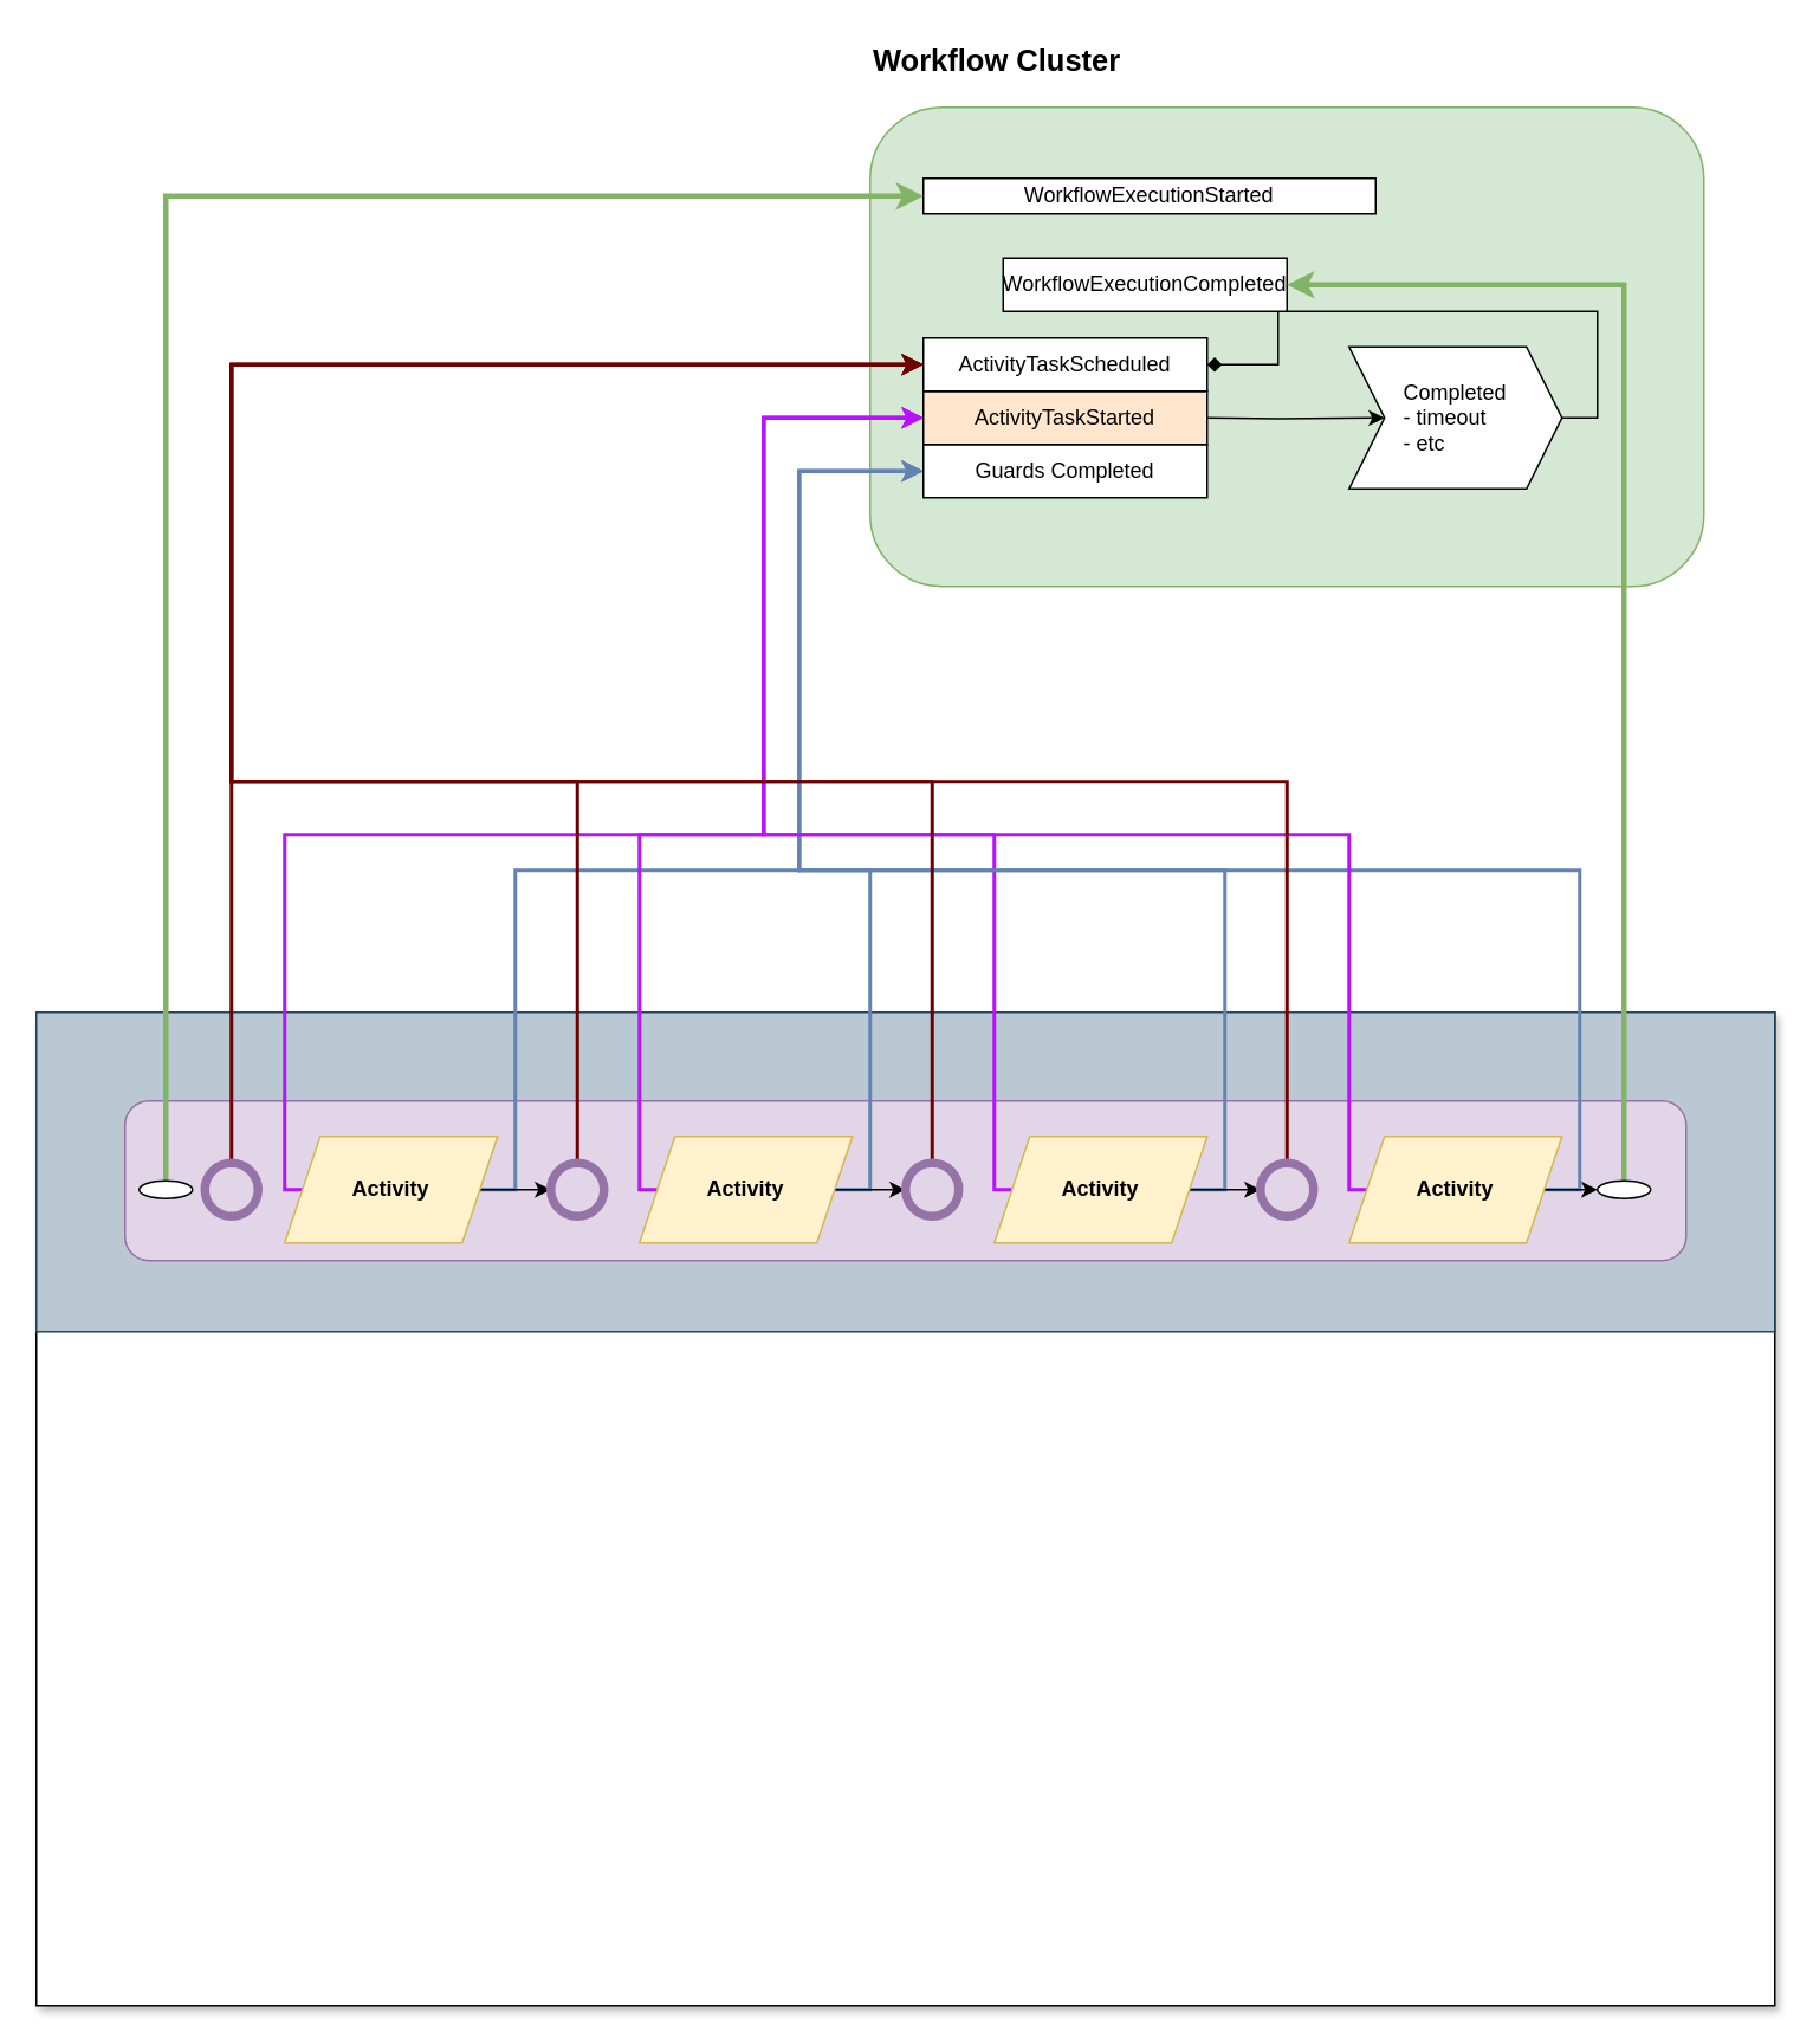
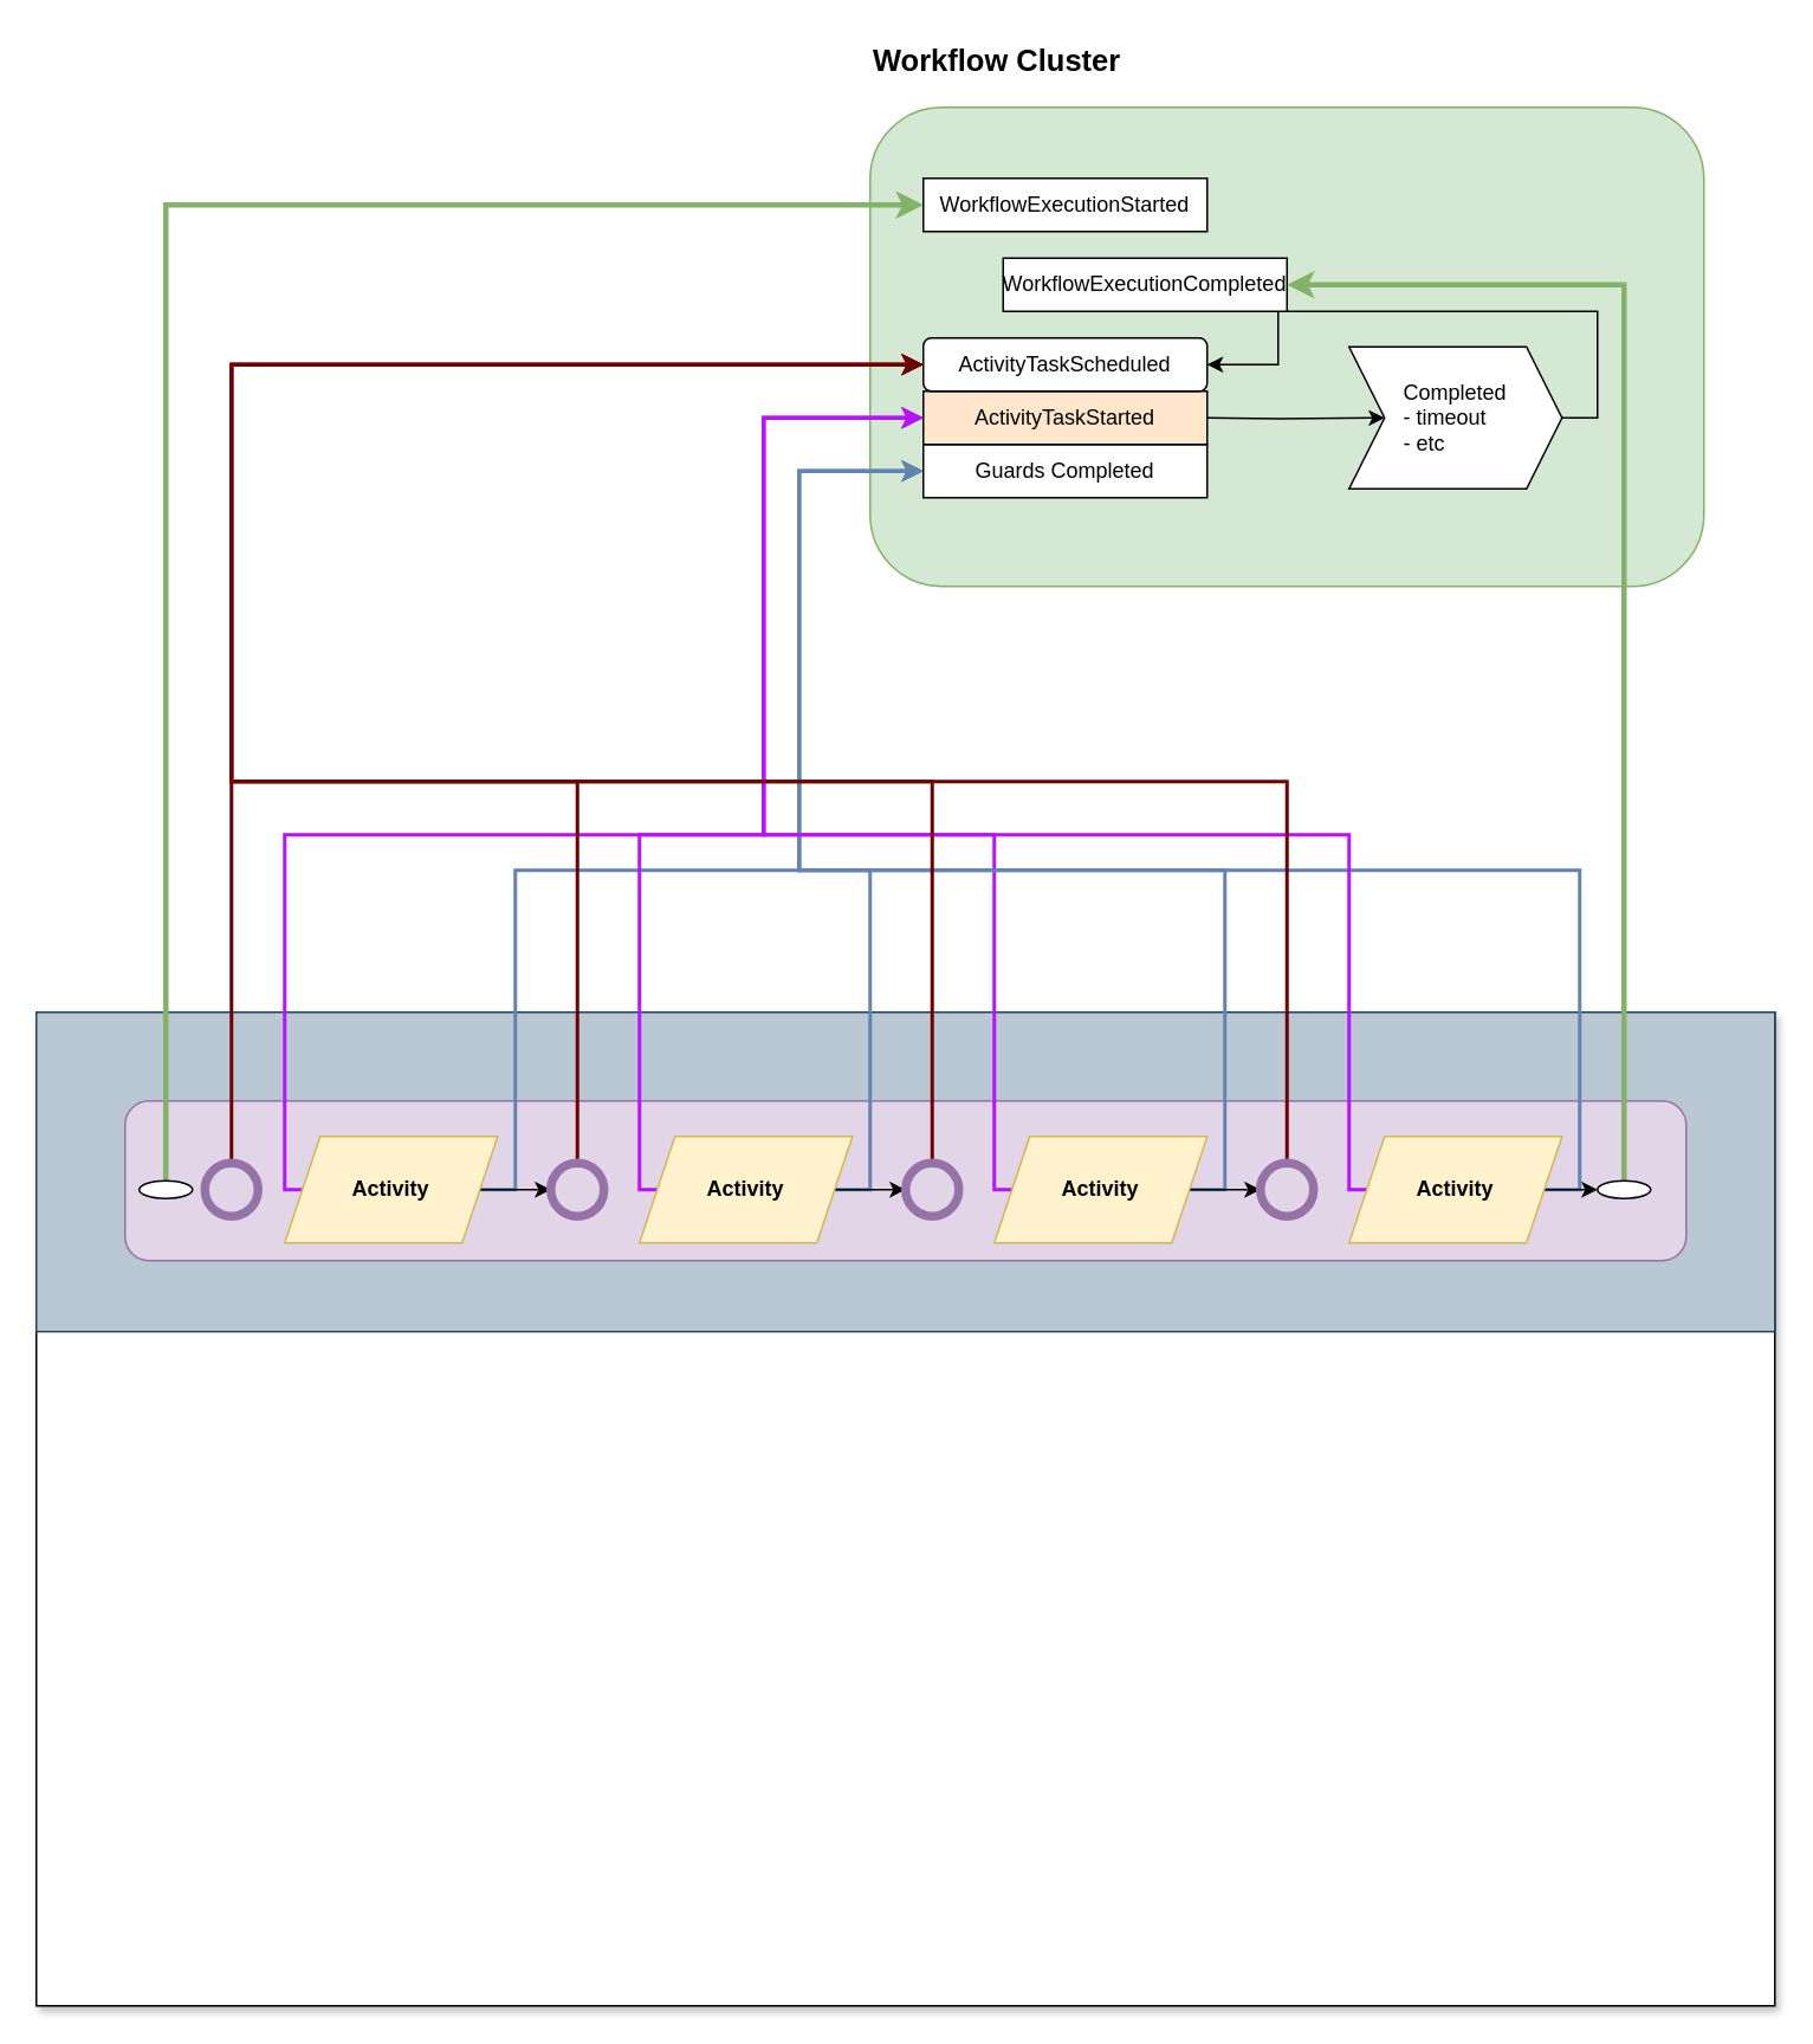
  <mxCell id="0" />
  <mxCell id="1" parent="0" />
  <mxCell id="2" value="" style="rounded=0;whiteSpace=wrap;html=1;align=left;verticalAlign=top;glass=0;shadow=1;" parent="1" vertex="1"><mxGeometry x="20" y="570" width="980" height="560" as="geometry" /></mxCell>
  <mxCell id="3" value="" style="rounded=0;whiteSpace=wrap;html=1;fillColor=#bac8d3;strokeColor=#23445d;" vertex="1" parent="1"><mxGeometry x="20" y="570" width="980" height="180" as="geometry" /></mxCell>
  <mxCell id="4" value="" style="rounded=1;whiteSpace=wrap;html=1;fillColor=#d5e8d4;strokeColor=#82b366;" vertex="1" parent="1"><mxGeometry x="490" y="60" width="470" height="270" as="geometry" /></mxCell>
  <mxCell id="5" value="" style="rounded=1;whiteSpace=wrap;html=1;fillColor=#e1d5e7;strokeColor=#9673a6;" parent="1" vertex="1"><mxGeometry x="70" y="620" width="880" height="90" as="geometry" /></mxCell>
  <mxCell id="6" style="edgeStyle=orthogonalEdgeStyle;rounded=0;orthogonalLoop=1;jettySize=auto;html=1;exitX=1;exitY=0.5;exitDx=0;exitDy=0;entryX=0;entryY=0.5;entryDx=0;entryDy=0;strokeWidth=2;strokeColor=#6383B0;" edge="1" parent="1" source="9" target="22"><mxGeometry relative="1" as="geometry"><Array as="points"><mxPoint x="290" y="670" /><mxPoint x="290" y="490" /><mxPoint x="450" y="490" /><mxPoint x="450" y="265" /></Array></mxGeometry></mxCell>
  <mxCell id="7" style="edgeStyle=orthogonalEdgeStyle;rounded=0;orthogonalLoop=1;jettySize=auto;html=1;exitX=0;exitY=0.5;exitDx=0;exitDy=0;entryX=0;entryY=0.5;entryDx=0;entryDy=0;strokeWidth=2;strokeColor=#B812FF;" edge="1" parent="1" source="9" target="23"><mxGeometry relative="1" as="geometry"><Array as="points"><mxPoint x="160" y="670" /><mxPoint x="160" y="470" /><mxPoint x="430" y="470" /><mxPoint x="430" y="235" /></Array></mxGeometry></mxCell>
  <mxCell id="8" style="edgeStyle=orthogonalEdgeStyle;rounded=0;orthogonalLoop=1;jettySize=auto;html=1;exitX=1;exitY=0.5;exitDx=0;exitDy=0;entryX=0;entryY=0.5;entryDx=0;entryDy=0;" edge="1" parent="1" source="9" target="31"><mxGeometry relative="1" as="geometry" /></mxCell>
  <mxCell id="9" value="&lt;b&gt;Activity&lt;/b&gt;" style="shape=parallelogram;perimeter=parallelogramPerimeter;whiteSpace=wrap;html=1;fixedSize=1;fillColor=#fff2cc;strokeColor=#d6b656;" vertex="1" parent="1"><mxGeometry x="160" y="640" width="120" height="60" as="geometry" /></mxCell>
  <mxCell id="10" style="edgeStyle=orthogonalEdgeStyle;rounded=0;orthogonalLoop=1;jettySize=auto;html=1;exitX=1;exitY=0.5;exitDx=0;exitDy=0;entryX=0;entryY=0.5;entryDx=0;entryDy=0;strokeWidth=2;strokeColor=#6383B0;" edge="1" parent="1" source="13" target="22"><mxGeometry relative="1" as="geometry"><Array as="points"><mxPoint x="490" y="670" /><mxPoint x="490" y="490" /><mxPoint x="450" y="490" /><mxPoint x="450" y="265" /></Array></mxGeometry></mxCell>
  <mxCell id="11" style="edgeStyle=orthogonalEdgeStyle;rounded=0;orthogonalLoop=1;jettySize=auto;html=1;exitX=0;exitY=0.5;exitDx=0;exitDy=0;entryX=0;entryY=0.5;entryDx=0;entryDy=0;strokeWidth=2;strokeColor=#B812FF;" edge="1" parent="1" source="13" target="23"><mxGeometry relative="1" as="geometry"><Array as="points"><mxPoint x="360" y="670" /><mxPoint x="360" y="470" /><mxPoint x="430" y="470" /><mxPoint x="430" y="235" /></Array></mxGeometry></mxCell>
  <mxCell id="12" style="edgeStyle=orthogonalEdgeStyle;rounded=0;orthogonalLoop=1;jettySize=auto;html=1;exitX=1;exitY=0.5;exitDx=0;exitDy=0;entryX=0;entryY=0.5;entryDx=0;entryDy=0;" edge="1" parent="1" source="13" target="33"><mxGeometry relative="1" as="geometry" /></mxCell>
  <mxCell id="13" value="&lt;b&gt;Activity&lt;/b&gt;" style="shape=parallelogram;perimeter=parallelogramPerimeter;whiteSpace=wrap;html=1;fixedSize=1;fillColor=#fff2cc;strokeColor=#d6b656;" vertex="1" parent="1"><mxGeometry x="360" y="640" width="120" height="60" as="geometry" /></mxCell>
  <mxCell id="14" style="edgeStyle=orthogonalEdgeStyle;rounded=0;orthogonalLoop=1;jettySize=auto;html=1;exitX=1;exitY=0.5;exitDx=0;exitDy=0;entryX=0;entryY=0.5;entryDx=0;entryDy=0;strokeWidth=2;strokeColor=#6383B0;" edge="1" parent="1" source="17" target="22"><mxGeometry relative="1" as="geometry"><Array as="points"><mxPoint x="690" y="670" /><mxPoint x="690" y="490" /><mxPoint x="450" y="490" /><mxPoint x="450" y="265" /></Array></mxGeometry></mxCell>
  <mxCell id="15" style="edgeStyle=orthogonalEdgeStyle;rounded=0;orthogonalLoop=1;jettySize=auto;html=1;exitX=0;exitY=0.5;exitDx=0;exitDy=0;entryX=0;entryY=0.5;entryDx=0;entryDy=0;strokeWidth=2;strokeColor=#B812FF;" edge="1" parent="1" source="17" target="23"><mxGeometry relative="1" as="geometry"><Array as="points"><mxPoint x="560" y="670" /><mxPoint x="560" y="470" /><mxPoint x="430" y="470" /><mxPoint x="430" y="235" /></Array></mxGeometry></mxCell>
  <mxCell id="16" style="edgeStyle=orthogonalEdgeStyle;rounded=0;orthogonalLoop=1;jettySize=auto;html=1;exitX=1;exitY=0.5;exitDx=0;exitDy=0;entryX=0;entryY=0.5;entryDx=0;entryDy=0;" edge="1" parent="1" source="17" target="35"><mxGeometry relative="1" as="geometry" /></mxCell>
  <mxCell id="17" value="&lt;b&gt;Activity&lt;/b&gt;" style="shape=parallelogram;perimeter=parallelogramPerimeter;whiteSpace=wrap;html=1;fixedSize=1;fillColor=#fff2cc;strokeColor=#d6b656;" vertex="1" parent="1"><mxGeometry x="560" y="640" width="120" height="60" as="geometry" /></mxCell>
  <mxCell id="18" style="edgeStyle=orthogonalEdgeStyle;rounded=0;orthogonalLoop=1;jettySize=auto;html=1;exitX=1;exitY=0.5;exitDx=0;exitDy=0;entryX=0;entryY=0.5;entryDx=0;entryDy=0;fillColor=#dae8fc;strokeColor=#6383B0;strokeWidth=2;" edge="1" parent="1" source="21" target="22"><mxGeometry relative="1" as="geometry"><Array as="points"><mxPoint x="890" y="670" /><mxPoint x="890" y="490" /><mxPoint x="450" y="490" /><mxPoint x="450" y="265" /></Array></mxGeometry></mxCell>
  <mxCell id="19" style="edgeStyle=orthogonalEdgeStyle;rounded=0;orthogonalLoop=1;jettySize=auto;html=1;exitX=0;exitY=0.5;exitDx=0;exitDy=0;entryX=0;entryY=0.5;entryDx=0;entryDy=0;strokeWidth=2;strokeColor=#B812FF;" edge="1" parent="1" source="21" target="23"><mxGeometry relative="1" as="geometry"><Array as="points"><mxPoint x="760" y="670" /><mxPoint x="760" y="470" /><mxPoint x="430" y="470" /><mxPoint x="430" y="235" /></Array></mxGeometry></mxCell>
  <mxCell id="20" style="edgeStyle=orthogonalEdgeStyle;rounded=0;orthogonalLoop=1;jettySize=auto;html=1;exitX=1;exitY=0.5;exitDx=0;exitDy=0;entryX=0;entryY=0.5;entryDx=0;entryDy=0;" edge="1" parent="1" source="21" target="39"><mxGeometry relative="1" as="geometry" /></mxCell>
  <mxCell id="21" value="&lt;b&gt;Activity&lt;/b&gt;" style="shape=parallelogram;perimeter=parallelogramPerimeter;whiteSpace=wrap;html=1;fixedSize=1;fillColor=#fff2cc;strokeColor=#d6b656;" vertex="1" parent="1"><mxGeometry x="760" y="640" width="120" height="60" as="geometry" /></mxCell>
  <mxCell id="22" value="Guards Completed" style="rounded=0;whiteSpace=wrap;html=1;" vertex="1" parent="1"><mxGeometry x="520" y="250" width="160" height="30" as="geometry" /></mxCell>
  <mxCell id="23" value="ActivityTaskStarted" style="rounded=0;whiteSpace=wrap;html=1;fillColor=#ffe6cc;" vertex="1" parent="1"><mxGeometry x="520" y="220" width="160" height="30" as="geometry" /></mxCell>
  <mxCell id="24" style="edgeStyle=orthogonalEdgeStyle;rounded=0;orthogonalLoop=1;jettySize=auto;html=1;exitX=1;exitY=0.5;exitDx=0;exitDy=0;entryX=0;entryY=0.5;entryDx=0;entryDy=0;" edge="1" parent="1" target="26"><mxGeometry relative="1" as="geometry"><mxPoint x="680" y="235" as="sourcePoint" /></mxGeometry></mxCell>
- <mxCell id="25" style="edgeStyle=orthogonalEdgeStyle;rounded=0;orthogonalLoop=1;jettySize=auto;html=1;exitX=1;exitY=0.5;exitDx=0;exitDy=0;entryX=1;entryY=0.5;entryDx=0;entryDy=0;endArrow=diamond;" edge="1" parent="1" source="26" target="27"><mxGeometry relative="1" as="geometry" /></mxCell>
+ <mxCell id="25" style="edgeStyle=orthogonalEdgeStyle;rounded=0;orthogonalLoop=1;jettySize=auto;html=1;exitX=1;exitY=0.5;exitDx=0;exitDy=0;entryX=1;entryY=0.5;entryDx=0;entryDy=0;" edge="1" parent="1" source="26" target="27"><mxGeometry relative="1" as="geometry" /></mxCell>
  <mxCell id="26" value="&lt;div style=&quot;text-align: left;&quot;&gt;&lt;span style=&quot;background-color: initial;&quot;&gt;Completed&lt;/span&gt;&lt;/div&gt;&lt;div style=&quot;text-align: left;&quot;&gt;&lt;span style=&quot;background-color: initial;&quot;&gt;- timeout&lt;/span&gt;&lt;/div&gt;&lt;div style=&quot;text-align: left;&quot;&gt;&lt;span style=&quot;background-color: initial;&quot;&gt;- etc&lt;/span&gt;&lt;/div&gt;" style="shape=step;perimeter=stepPerimeter;whiteSpace=wrap;html=1;fixedSize=1;" vertex="1" parent="1"><mxGeometry x="760" y="195" width="120" height="80" as="geometry" /></mxCell>
- <mxCell id="27" value="ActivityTaskScheduled" style="rounded=0;whiteSpace=wrap;html=1;" vertex="1" parent="1"><mxGeometry x="520" y="190" width="160" height="30" as="geometry" /></mxCell>
+ <mxCell id="27" value="ActivityTaskScheduled" style="whiteSpace=wrap;html=1;rounded=1;" vertex="1" parent="1"><mxGeometry x="520" y="190" width="160" height="30" as="geometry" /></mxCell>
  <mxCell id="28" style="edgeStyle=orthogonalEdgeStyle;rounded=0;orthogonalLoop=1;jettySize=auto;html=1;exitX=0.5;exitY=0;exitDx=0;exitDy=0;entryX=0;entryY=0.5;entryDx=0;entryDy=0;fillColor=#a20025;strokeColor=#6F0000;strokeWidth=2;" edge="1" parent="1" source="29" target="27"><mxGeometry relative="1" as="geometry" /></mxCell>
  <mxCell id="29" value="" style="ellipse;whiteSpace=wrap;html=1;aspect=fixed;fillColor=#e1d5e7;strokeColor=#9673a6;strokeWidth=5;" vertex="1" parent="1"><mxGeometry x="115" y="655" width="30" height="30" as="geometry" /></mxCell>
  <mxCell id="30" style="edgeStyle=orthogonalEdgeStyle;rounded=0;orthogonalLoop=1;jettySize=auto;html=1;exitX=0.5;exitY=0;exitDx=0;exitDy=0;entryX=0;entryY=0.5;entryDx=0;entryDy=0;fillColor=#a20025;strokeColor=#6F0000;strokeWidth=2;" edge="1" parent="1" source="31" target="27"><mxGeometry relative="1" as="geometry"><Array as="points"><mxPoint x="325" y="440" /><mxPoint x="130" y="440" /><mxPoint x="130" y="205" /></Array></mxGeometry></mxCell>
  <mxCell id="31" value="" style="ellipse;whiteSpace=wrap;html=1;aspect=fixed;strokeWidth=5;fillColor=#e1d5e7;strokeColor=#9673a6;" vertex="1" parent="1"><mxGeometry x="310" y="655" width="30" height="30" as="geometry" /></mxCell>
  <mxCell id="32" style="edgeStyle=orthogonalEdgeStyle;rounded=0;orthogonalLoop=1;jettySize=auto;html=1;exitX=0.5;exitY=0;exitDx=0;exitDy=0;entryX=0;entryY=0.5;entryDx=0;entryDy=0;fillColor=#a20025;strokeColor=#6F0000;strokeWidth=2;" edge="1" parent="1" source="33" target="27"><mxGeometry relative="1" as="geometry"><Array as="points"><mxPoint x="525" y="440" /><mxPoint x="130" y="440" /><mxPoint x="130" y="205" /></Array></mxGeometry></mxCell>
  <mxCell id="33" value="" style="ellipse;whiteSpace=wrap;html=1;aspect=fixed;strokeWidth=5;fillColor=#e1d5e7;strokeColor=#9673a6;" vertex="1" parent="1"><mxGeometry x="510" y="655" width="30" height="30" as="geometry" /></mxCell>
  <mxCell id="34" style="edgeStyle=orthogonalEdgeStyle;rounded=0;orthogonalLoop=1;jettySize=auto;html=1;exitX=0.5;exitY=0;exitDx=0;exitDy=0;entryX=0;entryY=0.5;entryDx=0;entryDy=0;fillColor=#a20025;strokeColor=#6F0000;strokeWidth=2;" edge="1" parent="1" source="35" target="27"><mxGeometry relative="1" as="geometry"><Array as="points"><mxPoint x="725" y="440" /><mxPoint x="130" y="440" /><mxPoint x="130" y="205" /></Array></mxGeometry></mxCell>
  <mxCell id="35" value="" style="ellipse;whiteSpace=wrap;html=1;aspect=fixed;fillColor=#e1d5e7;strokeColor=#9673a6;strokeWidth=5;" vertex="1" parent="1"><mxGeometry x="710" y="655" width="30" height="30" as="geometry" /></mxCell>
- <mxCell id="36" value="WorkflowExecutionStarted" style="rounded=0;whiteSpace=wrap;html=1;" vertex="1" parent="1"><mxGeometry x="520" y="100" width="255" height="20" as="geometry" /></mxCell>
+ <mxCell id="36" value="WorkflowExecutionStarted" style="rounded=0;whiteSpace=wrap;html=1;" vertex="1" parent="1"><mxGeometry x="520" y="100" width="160" height="30" as="geometry" /></mxCell>
  <mxCell id="37" value="WorkflowExecutionCompleted" style="rounded=0;whiteSpace=wrap;html=1;" vertex="1" parent="1"><mxGeometry x="565" y="145" width="160" height="30" as="geometry" /></mxCell>
  <mxCell id="38" style="edgeStyle=orthogonalEdgeStyle;rounded=0;orthogonalLoop=1;jettySize=auto;html=1;exitX=0.5;exitY=0;exitDx=0;exitDy=0;entryX=1;entryY=0.5;entryDx=0;entryDy=0;fillColor=#d5e8d4;strokeColor=#82b366;strokeWidth=3;" edge="1" parent="1" source="39" target="37"><mxGeometry relative="1" as="geometry" /></mxCell>
  <mxCell id="39" value="" style="ellipse;whiteSpace=wrap;html=1;" vertex="1" parent="1"><mxGeometry x="900" y="665" width="30" height="10" as="geometry" /></mxCell>
  <mxCell id="40" style="edgeStyle=orthogonalEdgeStyle;rounded=0;orthogonalLoop=1;jettySize=auto;html=1;exitX=0.5;exitY=0;exitDx=0;exitDy=0;entryX=0;entryY=0.5;entryDx=0;entryDy=0;fillColor=#d5e8d4;strokeColor=#82b366;strokeWidth=3;" edge="1" parent="1" source="41" target="36"><mxGeometry relative="1" as="geometry" /></mxCell>
  <mxCell id="41" value="" style="ellipse;whiteSpace=wrap;html=1;" vertex="1" parent="1"><mxGeometry x="78" y="665" width="30" height="10" as="geometry" /></mxCell>
  <mxCell id="42" value="Workflow Cluster" style="text;html=1;strokeColor=none;fillColor=none;align=left;verticalAlign=middle;whiteSpace=wrap;rounded=0;fontSize=17;fontStyle=1" vertex="1" parent="1"><mxGeometry x="490" y="20" width="180" height="30" as="geometry" /></mxCell>
